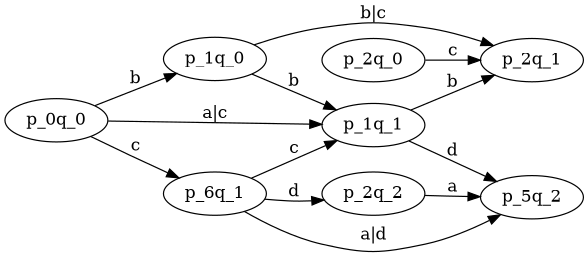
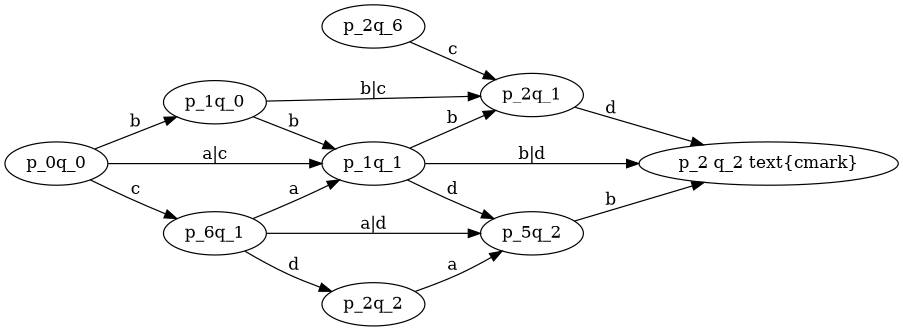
  digraph {
    rankdir=LR
    p_1q_0
    n2 [label=p_6q_1]
    p_1q_1
    n4 [label=p_2q_2]
-   p_2q_0
+   p_2q_0 [label=p_2q_6]
    n6 [label=p_5q_2]
    p_2q_1
+   n8 [label="p_2 q_2 \text{\cmark}"]
    p_0q_0
    subgraph sub_1 {
      rank=same
      p_1q_0
      n2
    }
    subgraph sub_2 {
      rank=same
      p_1q_1
      n4
      p_2q_0
    }
    subgraph sub_3 {
      rank=same
      n6
      p_2q_1
    }
    p_1q_0 -> p_1q_1 [label=b]
    p_1q_0 -> p_2q_1 [label="b|c"]
-   n2 -> p_1q_1 [label=c]
+   n2 -> p_1q_1 [label=a]
    n2 -> n4 [label=d]
    n2 -> n6 [label="a|d"]
    p_1q_1 -> n6 [label=d]
    p_1q_1 -> p_2q_1 [label=b]
+   p_1q_1 -> n8 [label="b|d"]
    n4 -> n6 [label=a]
    p_2q_0 -> p_2q_1 [label=c]
+   n6 -> n8 [label=b]
+   p_2q_1 -> n8 [label=d]
    p_0q_0 -> p_1q_0 [label=b]
    p_0q_0 -> n2 [label=c]
    p_0q_0 -> p_1q_1 [label="a|c"]
  }
